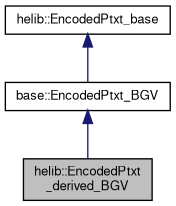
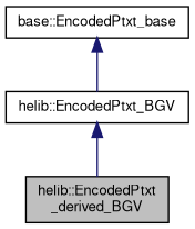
  digraph {
    node [color=black fillcolor=white fontname=FreeSans fontsize=10 shape=record style=filled]
    edge [color=midnightblue dir=back fontname=FreeSans fontsize=10 labelfontname=FreeSans labelfontsize=10 style=solid]
    n1 [fillcolor=grey75 fontcolor=black height=0.2 label="helib::EncodedPtxt\l_derived_BGV" width=0.4]
-   n2 [height=0.2 label="helib::EncodedPtxt_base" width=0.4]
-   n3 [height=0.2 label="base::EncodedPtxt_BGV" width=0.4]
+   n2 [height=0.2 label="base::EncodedPtxt_base" width=0.4]
+   n3 [height=0.2 label="helib::EncodedPtxt_BGV" width=0.4]
    n2 -> n3
    n3 -> n1
  }
